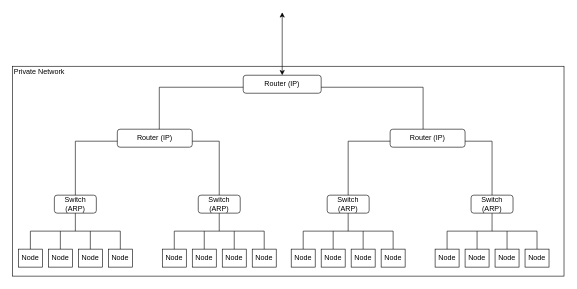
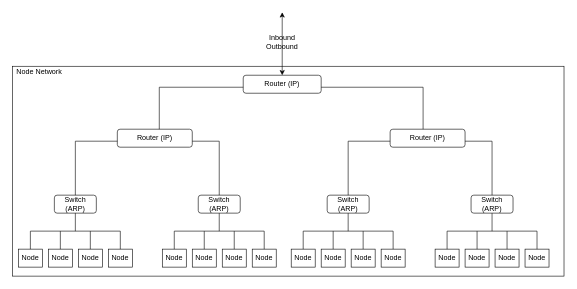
  <mxCell id="0" />
  <mxCell id="1" parent="0" />
  <mxCell id="2" value="" style="rounded=0;whiteSpace=wrap;html=1;" vertex="1" parent="1"><mxGeometry x="20" y="110" width="920" height="350" as="geometry" /></mxCell>
  <mxCell id="3" value="Node" style="rounded=0;whiteSpace=wrap;html=1;" vertex="1" parent="1"><mxGeometry x="80" y="415" width="40" height="30" as="geometry" /></mxCell>
  <mxCell id="4" value="Node" style="rounded=0;whiteSpace=wrap;html=1;" vertex="1" parent="1"><mxGeometry x="130" y="415" width="40" height="30" as="geometry" /></mxCell>
  <mxCell id="5" value="Node" style="rounded=0;whiteSpace=wrap;html=1;" vertex="1" parent="1"><mxGeometry x="180" y="415" width="40" height="30" as="geometry" /></mxCell>
  <mxCell id="6" value="Node" style="rounded=0;whiteSpace=wrap;html=1;" vertex="1" parent="1"><mxGeometry x="30" y="415" width="40" height="30" as="geometry" /></mxCell>
  <mxCell id="7" value="Switch (ARP)" style="rounded=1;whiteSpace=wrap;html=1;" vertex="1" parent="1"><mxGeometry x="90" y="325" width="70" height="30" as="geometry" /></mxCell>
  <mxCell id="8" value="" style="endArrow=none;html=1;exitX=0.5;exitY=0;exitDx=0;exitDy=0;" edge="1" parent="1" source="6"><mxGeometry width="50" height="50" relative="1" as="geometry"><mxPoint x="10" y="405" as="sourcePoint" /><mxPoint x="50" y="385" as="targetPoint" /></mxGeometry></mxCell>
  <mxCell id="9" value="" style="endArrow=none;html=1;" edge="1" parent="1"><mxGeometry width="50" height="50" relative="1" as="geometry"><mxPoint x="50" y="385" as="sourcePoint" /><mxPoint x="200" y="385" as="targetPoint" /></mxGeometry></mxCell>
  <mxCell id="10" value="" style="endArrow=none;html=1;exitX=0.5;exitY=0;exitDx=0;exitDy=0;" edge="1" parent="1" source="5"><mxGeometry width="50" height="50" relative="1" as="geometry"><mxPoint x="400" y="415" as="sourcePoint" /><mxPoint x="200" y="385" as="targetPoint" /></mxGeometry></mxCell>
  <mxCell id="11" value="" style="endArrow=none;html=1;entryX=0.5;entryY=1;entryDx=0;entryDy=0;" edge="1" parent="1" target="7"><mxGeometry width="50" height="50" relative="1" as="geometry"><mxPoint x="125" y="385" as="sourcePoint" /><mxPoint x="410" y="335" as="targetPoint" /></mxGeometry></mxCell>
  <mxCell id="12" value="" style="endArrow=none;html=1;exitX=0.5;exitY=0;exitDx=0;exitDy=0;" edge="1" parent="1" source="3"><mxGeometry width="50" height="50" relative="1" as="geometry"><mxPoint x="360" y="385" as="sourcePoint" /><mxPoint x="100" y="385" as="targetPoint" /></mxGeometry></mxCell>
  <mxCell id="13" value="" style="endArrow=none;html=1;exitX=0.5;exitY=0;exitDx=0;exitDy=0;" edge="1" parent="1" source="4"><mxGeometry width="50" height="50" relative="1" as="geometry"><mxPoint x="360" y="385" as="sourcePoint" /><mxPoint x="150" y="385" as="targetPoint" /></mxGeometry></mxCell>
  <mxCell id="14" value="Node" style="rounded=0;whiteSpace=wrap;html=1;" vertex="1" parent="1"><mxGeometry x="320" y="415" width="40" height="30" as="geometry" /></mxCell>
  <mxCell id="15" value="Node" style="rounded=0;whiteSpace=wrap;html=1;" vertex="1" parent="1"><mxGeometry x="370" y="415" width="40" height="30" as="geometry" /></mxCell>
  <mxCell id="16" value="Node" style="rounded=0;whiteSpace=wrap;html=1;" vertex="1" parent="1"><mxGeometry x="420" y="415" width="40" height="30" as="geometry" /></mxCell>
  <mxCell id="17" value="Node" style="rounded=0;whiteSpace=wrap;html=1;" vertex="1" parent="1"><mxGeometry x="270" y="415" width="40" height="30" as="geometry" /></mxCell>
  <mxCell id="18" value="Switch (ARP)" style="rounded=1;whiteSpace=wrap;html=1;" vertex="1" parent="1"><mxGeometry x="330" y="325" width="70" height="30" as="geometry" /></mxCell>
  <mxCell id="19" value="" style="endArrow=none;html=1;exitX=0.5;exitY=0;exitDx=0;exitDy=0;" edge="1" parent="1" source="17"><mxGeometry width="50" height="50" relative="1" as="geometry"><mxPoint x="250" y="405" as="sourcePoint" /><mxPoint x="290" y="385" as="targetPoint" /></mxGeometry></mxCell>
  <mxCell id="20" value="" style="endArrow=none;html=1;" edge="1" parent="1"><mxGeometry width="50" height="50" relative="1" as="geometry"><mxPoint x="290" y="385" as="sourcePoint" /><mxPoint x="440" y="385" as="targetPoint" /></mxGeometry></mxCell>
  <mxCell id="21" value="" style="endArrow=none;html=1;exitX=0.5;exitY=0;exitDx=0;exitDy=0;" edge="1" parent="1" source="16"><mxGeometry width="50" height="50" relative="1" as="geometry"><mxPoint x="640" y="415" as="sourcePoint" /><mxPoint x="440" y="385" as="targetPoint" /></mxGeometry></mxCell>
  <mxCell id="22" value="" style="endArrow=none;html=1;entryX=0.5;entryY=1;entryDx=0;entryDy=0;" edge="1" parent="1" target="18"><mxGeometry width="50" height="50" relative="1" as="geometry"><mxPoint x="365" y="385" as="sourcePoint" /><mxPoint x="650" y="335" as="targetPoint" /></mxGeometry></mxCell>
  <mxCell id="23" value="" style="endArrow=none;html=1;exitX=0.5;exitY=0;exitDx=0;exitDy=0;" edge="1" parent="1" source="14"><mxGeometry width="50" height="50" relative="1" as="geometry"><mxPoint x="600" y="385" as="sourcePoint" /><mxPoint x="340" y="385" as="targetPoint" /></mxGeometry></mxCell>
  <mxCell id="24" value="" style="endArrow=none;html=1;exitX=0.5;exitY=0;exitDx=0;exitDy=0;" edge="1" parent="1" source="15"><mxGeometry width="50" height="50" relative="1" as="geometry"><mxPoint x="600" y="385" as="sourcePoint" /><mxPoint x="390" y="385" as="targetPoint" /></mxGeometry></mxCell>
  <mxCell id="25" value="Router (IP)" style="rounded=1;whiteSpace=wrap;html=1;" vertex="1" parent="1"><mxGeometry x="195" y="215" width="125" height="30" as="geometry" /></mxCell>
  <mxCell id="26" value="" style="endArrow=none;html=1;exitX=0.5;exitY=0;exitDx=0;exitDy=0;" edge="1" parent="1" source="18"><mxGeometry width="50" height="50" relative="1" as="geometry"><mxPoint x="345" y="295" as="sourcePoint" /><mxPoint x="365" y="235" as="targetPoint" /></mxGeometry></mxCell>
  <mxCell id="27" value="" style="endArrow=none;html=1;" edge="1" parent="1"><mxGeometry width="50" height="50" relative="1" as="geometry"><mxPoint x="320" y="235" as="sourcePoint" /><mxPoint x="365" y="235" as="targetPoint" /></mxGeometry></mxCell>
  <mxCell id="28" value="" style="endArrow=none;html=1;entryX=0.5;entryY=0;entryDx=0;entryDy=0;" edge="1" parent="1" target="7"><mxGeometry width="50" height="50" relative="1" as="geometry"><mxPoint x="125" y="235" as="sourcePoint" /><mxPoint x="395" y="355" as="targetPoint" /></mxGeometry></mxCell>
  <mxCell id="29" value="" style="endArrow=none;html=1;" edge="1" parent="1"><mxGeometry width="50" height="50" relative="1" as="geometry"><mxPoint x="195" y="235" as="sourcePoint" /><mxPoint x="125" y="235" as="targetPoint" /></mxGeometry></mxCell>
  <mxCell id="30" value="Node" style="rounded=0;whiteSpace=wrap;html=1;" vertex="1" parent="1"><mxGeometry x="535" y="415" width="40" height="30" as="geometry" /></mxCell>
  <mxCell id="31" value="Node" style="rounded=0;whiteSpace=wrap;html=1;" vertex="1" parent="1"><mxGeometry x="585" y="415" width="40" height="30" as="geometry" /></mxCell>
  <mxCell id="32" value="Node" style="rounded=0;whiteSpace=wrap;html=1;" vertex="1" parent="1"><mxGeometry x="635" y="415" width="40" height="30" as="geometry" /></mxCell>
  <mxCell id="33" value="Node" style="rounded=0;whiteSpace=wrap;html=1;" vertex="1" parent="1"><mxGeometry x="485" y="415" width="40" height="30" as="geometry" /></mxCell>
  <mxCell id="34" value="Switch (ARP)" style="rounded=1;whiteSpace=wrap;html=1;" vertex="1" parent="1"><mxGeometry x="545" y="325" width="70" height="30" as="geometry" /></mxCell>
  <mxCell id="35" value="" style="endArrow=none;html=1;exitX=0.5;exitY=0;exitDx=0;exitDy=0;" edge="1" parent="1" source="33"><mxGeometry width="50" height="50" relative="1" as="geometry"><mxPoint x="465" y="405" as="sourcePoint" /><mxPoint x="505" y="385" as="targetPoint" /></mxGeometry></mxCell>
  <mxCell id="36" value="" style="endArrow=none;html=1;" edge="1" parent="1"><mxGeometry width="50" height="50" relative="1" as="geometry"><mxPoint x="505" y="385" as="sourcePoint" /><mxPoint x="655" y="385" as="targetPoint" /></mxGeometry></mxCell>
  <mxCell id="37" value="" style="endArrow=none;html=1;exitX=0.5;exitY=0;exitDx=0;exitDy=0;" edge="1" parent="1" source="32"><mxGeometry width="50" height="50" relative="1" as="geometry"><mxPoint x="855" y="415" as="sourcePoint" /><mxPoint x="655" y="385" as="targetPoint" /></mxGeometry></mxCell>
  <mxCell id="38" value="" style="endArrow=none;html=1;entryX=0.5;entryY=1;entryDx=0;entryDy=0;" edge="1" parent="1" target="34"><mxGeometry width="50" height="50" relative="1" as="geometry"><mxPoint x="580" y="385" as="sourcePoint" /><mxPoint x="865" y="335" as="targetPoint" /></mxGeometry></mxCell>
  <mxCell id="39" value="" style="endArrow=none;html=1;exitX=0.5;exitY=0;exitDx=0;exitDy=0;" edge="1" parent="1" source="30"><mxGeometry width="50" height="50" relative="1" as="geometry"><mxPoint x="815" y="385" as="sourcePoint" /><mxPoint x="555" y="385" as="targetPoint" /></mxGeometry></mxCell>
  <mxCell id="40" value="" style="endArrow=none;html=1;exitX=0.5;exitY=0;exitDx=0;exitDy=0;" edge="1" parent="1" source="31"><mxGeometry width="50" height="50" relative="1" as="geometry"><mxPoint x="815" y="385" as="sourcePoint" /><mxPoint x="605" y="385" as="targetPoint" /></mxGeometry></mxCell>
  <mxCell id="41" value="Node" style="rounded=0;whiteSpace=wrap;html=1;" vertex="1" parent="1"><mxGeometry x="775" y="415" width="40" height="30" as="geometry" /></mxCell>
  <mxCell id="42" value="Node" style="rounded=0;whiteSpace=wrap;html=1;" vertex="1" parent="1"><mxGeometry x="825" y="415" width="40" height="30" as="geometry" /></mxCell>
  <mxCell id="43" value="Node" style="rounded=0;whiteSpace=wrap;html=1;" vertex="1" parent="1"><mxGeometry x="875" y="415" width="40" height="30" as="geometry" /></mxCell>
  <mxCell id="44" value="Node" style="rounded=0;whiteSpace=wrap;html=1;" vertex="1" parent="1"><mxGeometry x="725" y="415" width="40" height="30" as="geometry" /></mxCell>
  <mxCell id="45" value="Switch (ARP)" style="rounded=1;whiteSpace=wrap;html=1;" vertex="1" parent="1"><mxGeometry x="785" y="325" width="70" height="30" as="geometry" /></mxCell>
  <mxCell id="46" value="" style="endArrow=none;html=1;exitX=0.5;exitY=0;exitDx=0;exitDy=0;" edge="1" parent="1" source="44"><mxGeometry width="50" height="50" relative="1" as="geometry"><mxPoint x="705" y="405" as="sourcePoint" /><mxPoint x="745" y="385" as="targetPoint" /></mxGeometry></mxCell>
  <mxCell id="47" value="" style="endArrow=none;html=1;" edge="1" parent="1"><mxGeometry width="50" height="50" relative="1" as="geometry"><mxPoint x="745" y="385" as="sourcePoint" /><mxPoint x="895" y="385" as="targetPoint" /></mxGeometry></mxCell>
  <mxCell id="48" value="" style="endArrow=none;html=1;exitX=0.5;exitY=0;exitDx=0;exitDy=0;" edge="1" parent="1" source="43"><mxGeometry width="50" height="50" relative="1" as="geometry"><mxPoint x="1095" y="415" as="sourcePoint" /><mxPoint x="895" y="385" as="targetPoint" /></mxGeometry></mxCell>
  <mxCell id="49" value="" style="endArrow=none;html=1;entryX=0.5;entryY=1;entryDx=0;entryDy=0;" edge="1" parent="1" target="45"><mxGeometry width="50" height="50" relative="1" as="geometry"><mxPoint x="820" y="385" as="sourcePoint" /><mxPoint x="1105" y="335" as="targetPoint" /></mxGeometry></mxCell>
  <mxCell id="50" value="" style="endArrow=none;html=1;exitX=0.5;exitY=0;exitDx=0;exitDy=0;" edge="1" parent="1" source="41"><mxGeometry width="50" height="50" relative="1" as="geometry"><mxPoint x="1055" y="385" as="sourcePoint" /><mxPoint x="795" y="385" as="targetPoint" /></mxGeometry></mxCell>
  <mxCell id="51" value="" style="endArrow=none;html=1;exitX=0.5;exitY=0;exitDx=0;exitDy=0;" edge="1" parent="1" source="42"><mxGeometry width="50" height="50" relative="1" as="geometry"><mxPoint x="1055" y="385" as="sourcePoint" /><mxPoint x="845" y="385" as="targetPoint" /></mxGeometry></mxCell>
  <mxCell id="52" value="Router (IP)" style="rounded=1;whiteSpace=wrap;html=1;" vertex="1" parent="1"><mxGeometry x="650" y="215" width="125" height="30" as="geometry" /></mxCell>
  <mxCell id="53" value="" style="endArrow=none;html=1;exitX=0.5;exitY=0;exitDx=0;exitDy=0;" edge="1" parent="1" source="45"><mxGeometry width="50" height="50" relative="1" as="geometry"><mxPoint x="800" y="295" as="sourcePoint" /><mxPoint x="820" y="235" as="targetPoint" /></mxGeometry></mxCell>
  <mxCell id="54" value="" style="endArrow=none;html=1;" edge="1" parent="1"><mxGeometry width="50" height="50" relative="1" as="geometry"><mxPoint x="775" y="235" as="sourcePoint" /><mxPoint x="820" y="235" as="targetPoint" /></mxGeometry></mxCell>
  <mxCell id="55" value="" style="endArrow=none;html=1;entryX=0.5;entryY=0;entryDx=0;entryDy=0;" edge="1" parent="1" target="34"><mxGeometry width="50" height="50" relative="1" as="geometry"><mxPoint x="580" y="235" as="sourcePoint" /><mxPoint x="850" y="355" as="targetPoint" /></mxGeometry></mxCell>
  <mxCell id="56" value="" style="endArrow=none;html=1;" edge="1" parent="1"><mxGeometry width="50" height="50" relative="1" as="geometry"><mxPoint x="650" y="235" as="sourcePoint" /><mxPoint x="580" y="235" as="targetPoint" /></mxGeometry></mxCell>
  <mxCell id="57" value="Router (IP)" style="rounded=1;whiteSpace=wrap;html=1;" vertex="1" parent="1"><mxGeometry x="405" y="125" width="130" height="30" as="geometry" /></mxCell>
  <mxCell id="58" value="" style="endArrow=none;html=1;" edge="1" parent="1"><mxGeometry width="50" height="50" relative="1" as="geometry"><mxPoint x="265" y="145" as="sourcePoint" /><mxPoint x="405" y="145" as="targetPoint" /></mxGeometry></mxCell>
  <mxCell id="59" value="" style="endArrow=none;html=1;" edge="1" parent="1"><mxGeometry width="50" height="50" relative="1" as="geometry"><mxPoint x="265" y="215" as="sourcePoint" /><mxPoint x="265" y="145" as="targetPoint" /></mxGeometry></mxCell>
  <mxCell id="60" value="" style="endArrow=none;html=1;" edge="1" parent="1"><mxGeometry width="50" height="50" relative="1" as="geometry"><mxPoint x="535" y="145" as="sourcePoint" /><mxPoint x="705" y="145" as="targetPoint" /></mxGeometry></mxCell>
  <mxCell id="61" value="" style="endArrow=none;html=1;" edge="1" parent="1"><mxGeometry width="50" height="50" relative="1" as="geometry"><mxPoint x="705" y="215" as="sourcePoint" /><mxPoint x="705" y="145" as="targetPoint" /></mxGeometry></mxCell>
- <mxCell id="62" value="Private Network" style="text;html=1;strokeColor=none;fillColor=none;align=center;verticalAlign=middle;whiteSpace=wrap;rounded=0;" vertex="1" parent="1"><mxGeometry x="20" y="110" width="90" height="20" as="geometry" /></mxCell>
+ <mxCell id="62" value="Node Network" style="text;html=1;strokeColor=none;fillColor=none;align=center;verticalAlign=middle;whiteSpace=wrap;rounded=0;" vertex="1" parent="1"><mxGeometry x="20" y="110" width="90" height="20" as="geometry" /></mxCell>
  <mxCell id="63" value="" style="endArrow=classic;startArrow=classic;html=1;exitX=0.5;exitY=0;exitDx=0;exitDy=0;" edge="1" parent="1" source="57"><mxGeometry width="50" height="50" relative="1" as="geometry"><mxPoint x="430" y="250" as="sourcePoint" /><mxPoint x="470" y="20" as="targetPoint" /></mxGeometry></mxCell>
+ <mxCell id="64" value="Inbound&lt;br&gt;Outbound" style="text;html=1;strokeColor=none;fillColor=none;align=center;verticalAlign=middle;whiteSpace=wrap;rounded=0;" vertex="1" parent="1"><mxGeometry x="430" y="60" width="80" height="20" as="geometry" /></mxCell>
